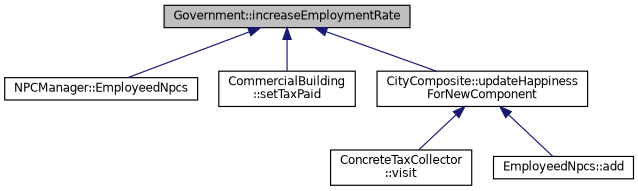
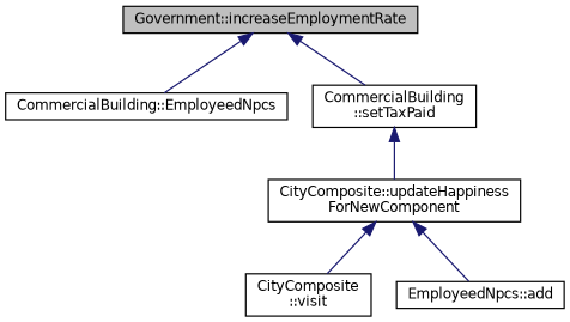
  digraph {
    fontname="DejaVu Sans"
    rankdir=TB
    node [color=black fillcolor=white fontname="DejaVu Sans" fontsize=10 shape=record style=filled]
    edge [color=midnightblue dir=back fontname="DejaVu Sans" fontsize=10 labelfontname=Helvetica labelfontsize=10 style=solid]
    n1 [fillcolor=grey75 fontcolor=black height=0.2 label="Government::increaseEmploymentRate" width=0.4]
-   n2 [height=0.2 label="NPCManager::EmployeedNpcs" width=0.4]
+   n2 [height=0.2 label="CommercialBuilding::EmployeedNpcs" width=0.4]
    n3 [height=0.2 label="CommercialBuilding\l::setTaxPaid" width=0.4]
    n4 [height=0.2 label="CityComposite::updateHappiness\lForNewComponent" width=0.4]
-   n5 [height=0.2 label="ConcreteTaxCollector\l::visit" width=0.4]
+   n5 [height=0.2 label="CityComposite\l::visit" width=0.4]
    n6 [height=0.2 label="EmployeedNpcs::add" width=0.4]
    n1 -> n2
    n1 -> n3
-   n1 -> n4
+   n3 -> n4
    n4 -> n5
    n4 -> n6
  }
